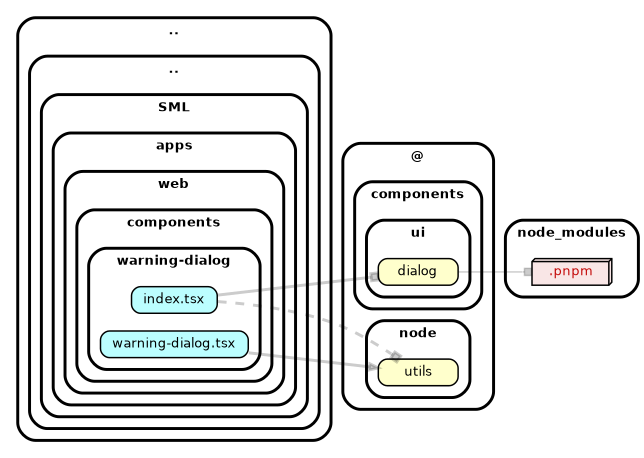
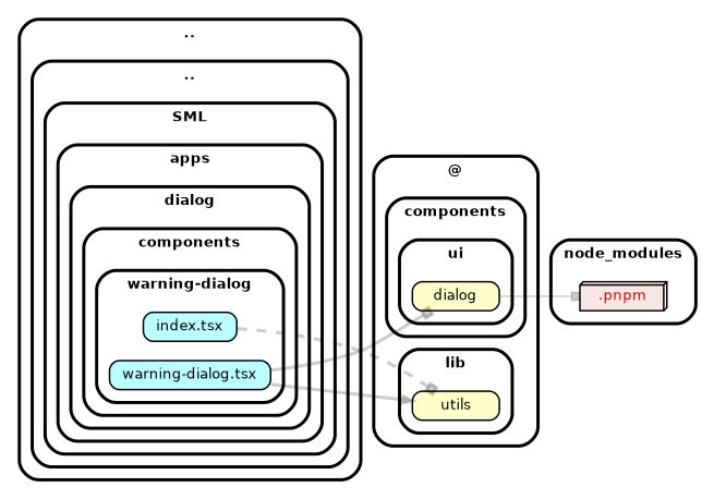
  strict digraph {
    compound=true
    fillcolor="#ffffff"
    fontname="Helvetica-bold"
    fontsize=9
    nodesep=0.16
    rankdir=LR
    ranksep=0.18
    splines=true
    style="rounded,bold,filled"
    node [color=black fillcolor="#bbfeff" fontcolor=black fontname=Helvetica fontsize=9 shape=box style="rounded, filled"]
    edge [arrowhead=box arrowsize=0.6 color="#00000033" fontname=Helvetica fontsize=9 penwidth=2.0 style=solid]
    n1 [height=0.2 label=<index.tsx>]
    n2 [height=0.2 label=<warning-dialog.tsx>]
    n3 [fillcolor="#ffffcc" height=0.2 label=<dialog>]
    n4 [fillcolor="#ffffcc" height=0.2 label=<utils>]
    n5 [fillcolor="#c40b0a1a" fontcolor="#c40b0a" height=0.2 label=<.pnpm> shape=box3d]
    subgraph cluster_1 {
      label=".."
      subgraph cluster_2 {
        label=".."
        subgraph cluster_3 {
          label=SML
          subgraph cluster_4 {
            label=apps
            subgraph cluster_5 {
-             label=web
+             label=dialog
              subgraph cluster_6 {
                label=components
                subgraph cluster_7 {
                  label="warning-dialog"
                  n1
                  n2
                }
              }
            }
          }
        }
      }
    }
    subgraph cluster_8 {
      label="@"
      subgraph cluster_9 {
        label=components
        subgraph cluster_10 {
          label=ui
          n3
        }
      }
      subgraph cluster_11 {
-       label="node"
+       label=lib
        n4
      }
    }
    subgraph cluster_12 {
      label=node_modules
      n5
    }
    n1 -> n4 [style=dashed]
-   n1 -> n3 [style=bold]
+   n2 -> n3 [style=bold]
    n2 -> n4 [arrowhead=normal]
    n3 -> n5 [penwidth=1.0]
  }
